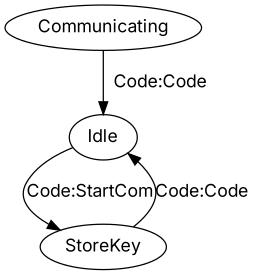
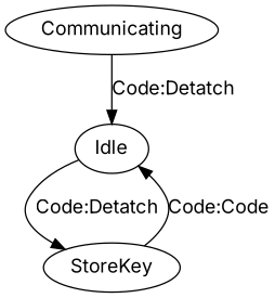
  digraph {
    fontname=Inter
    node [fontname=Inter]
    edge [fontname=Inter]
    Idle
    StoreKey
    Communicating
-   Idle -> StoreKey [label="Code:StartCom"]
+   Idle -> StoreKey [label="Code:Detatch"]
    StoreKey -> Idle [label="Code:Code"]
-   Communicating -> Idle [label="Code:Code"]
+   Communicating -> Idle [label="Code:Detatch"]
  }
